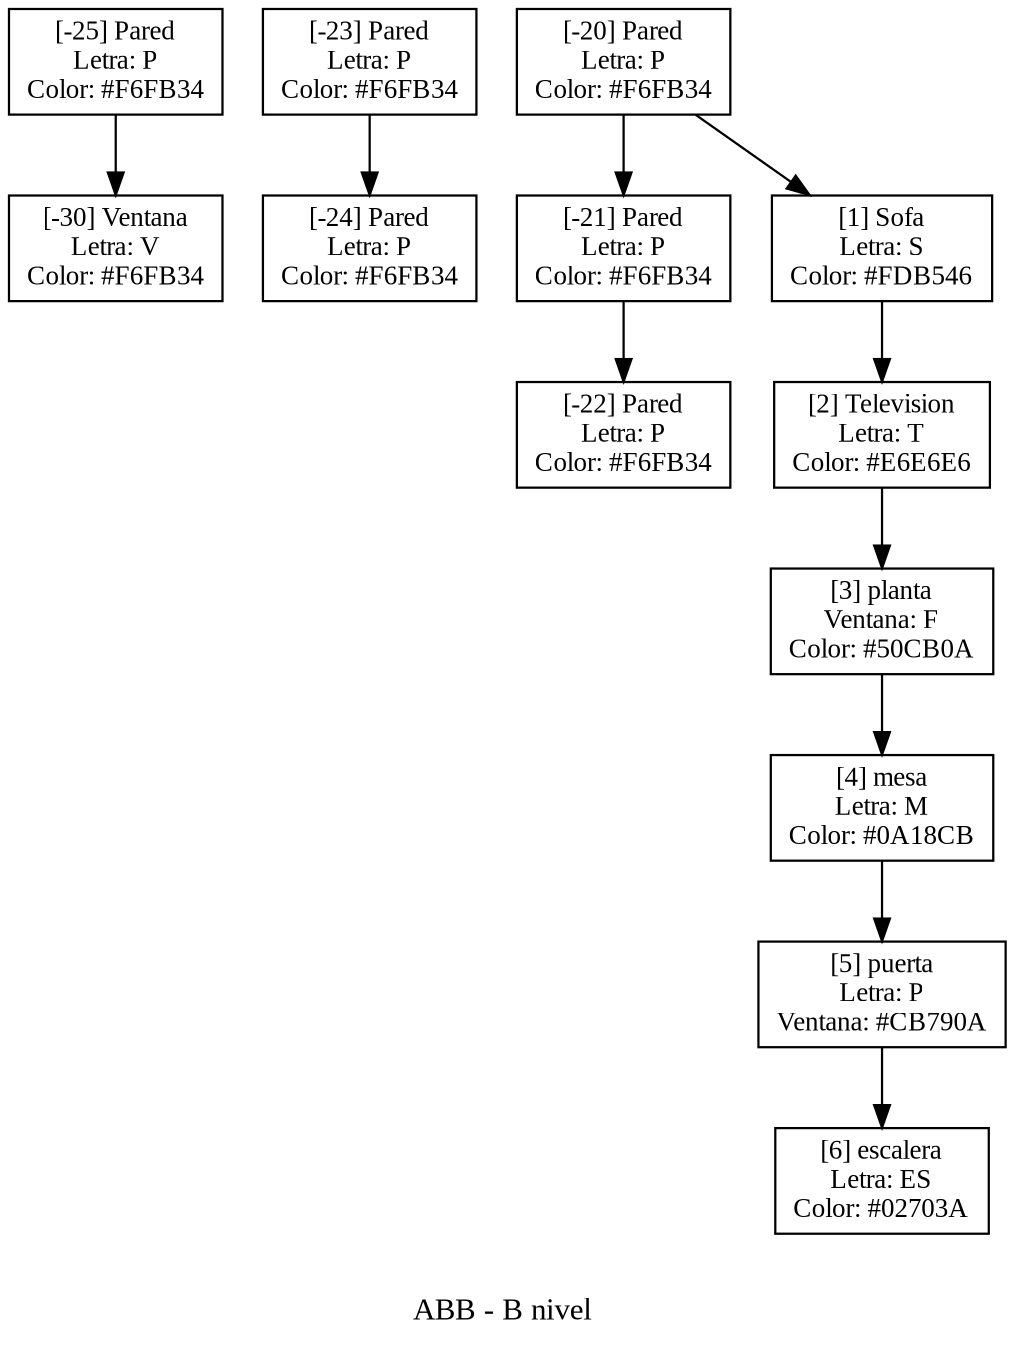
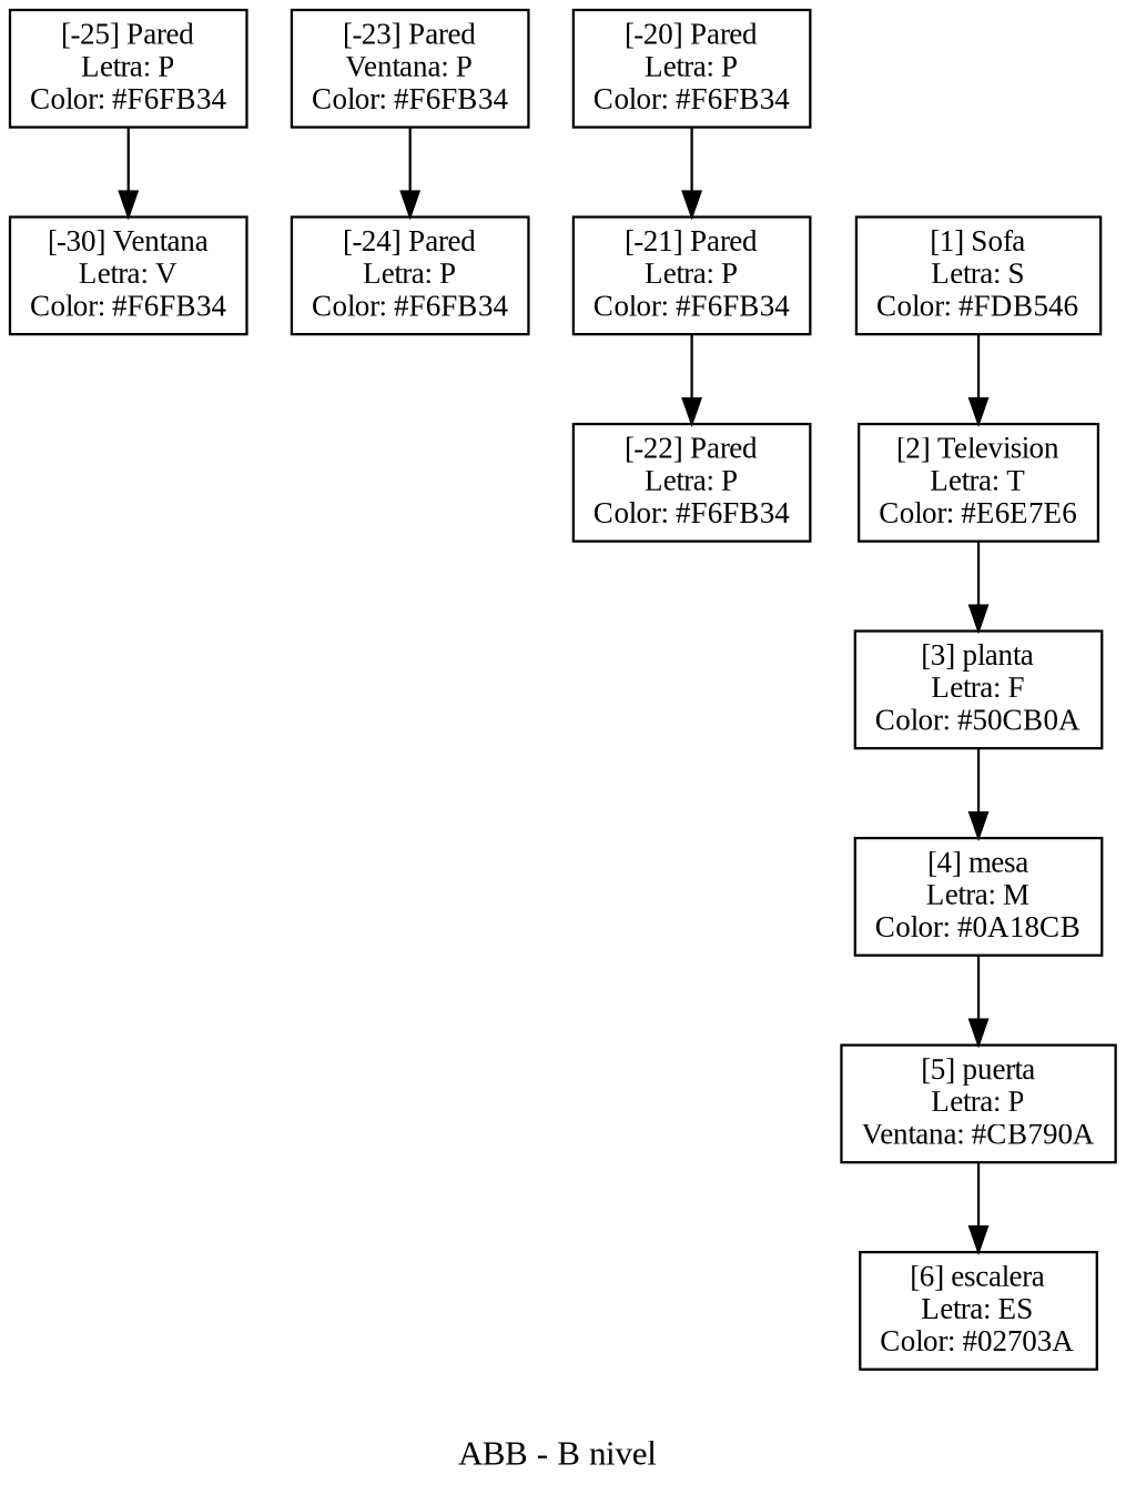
  digraph {
    fontname="Liberation Serif"
    label="ABB - B nivel "
    node [fontname="Liberation Serif" fontsize=12 shape=box]
    edge [fontname="Liberation Serif"]
    n1 [label="[-30] Ventana\nLetra: V\nColor: #F6FB34"]
    n2 [label="[-25] Pared\nLetra: P\nColor: #F6FB34"]
    n3 [label="[-24] Pared\nLetra: P\nColor: #F6FB34"]
-   n4 [label="[-23] Pared\nLetra: P\nColor: #F6FB34"]
+   n4 [label="[-23] Pared\nVentana: P\nColor: #F6FB34"]
    n5 [label="[-22] Pared\nLetra: P\nColor: #F6FB34"]
    n6 [label="[-21] Pared\nLetra: P\nColor: #F6FB34"]
    n7 [label="[-20] Pared\nLetra: P\nColor: #F6FB34"]
    n8 [label="[1] Sofa\nLetra: S\nColor: #FDB546"]
-   n9 [label="[2] Television\nLetra: T\nColor: #E6E6E6"]
-   n10 [label="[3] planta\nVentana: F\nColor: #50CB0A"]
+   n9 [label="[2] Television\nLetra: T\nColor: #E6E7E6"]
+   n10 [label="[3] planta\nLetra: F\nColor: #50CB0A"]
    n11 [label="[4] mesa\nLetra: M\nColor: #0A18CB"]
    n12 [label="[5] puerta\nLetra: P\nVentana: #CB790A"]
    n13 [label="[6] escalera\nLetra: ES\nColor: #02703A"]
    n2 -> n1
    n4 -> n3
    n6 -> n5
    n7 -> n6
-   n7 -> n8
    n8 -> n9
    n9 -> n10
    n10 -> n11
    n11 -> n12
    n12 -> n13
  }
